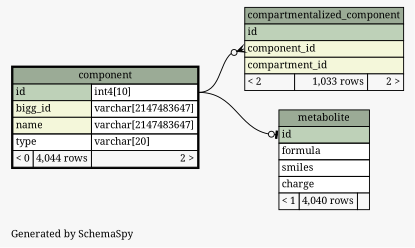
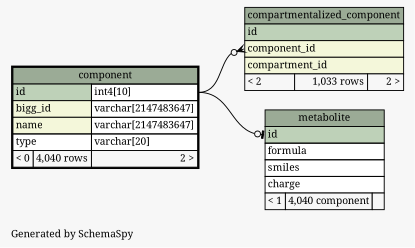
  digraph {
    bgcolor="#f7f7f7"
    fontname="Noto Serif"
    fontsize=11
    label="\nGenerated by SchemaSpy"
    labeljust=l
    nodesep=0.18
    rankdir=RL
    ranksep=0.46
    node [fontname="Noto Serif" fontsize=11 shape=plaintext]
    edge [arrowhead=none arrowsize=0.8 dir=back fontname="Noto Serif" headport="id.type:e"]
    n1 [label=<     <TABLE BORDER="0" CELLBORDER="1" CELLSPACING="0" BGCOLOR="#ffffff">       <TR><TD COLSPAN="3" BGCOLOR="#9bab96" ALIGN="CENTER">compartmentalized_component</TD></TR>       <TR><TD PORT="id" COLSPAN="3" BGCOLOR="#bed1b8" ALIGN="LEFT">id</TD></TR>       <TR><TD PORT="component_id" COLSPAN="3" BGCOLOR="#f4f7da" ALIGN="LEFT">component_id</TD></TR>       <TR><TD PORT="compartment_id" COLSPAN="3" BGCOLOR="#f4f7da" ALIGN="LEFT">compartment_id</TD></TR>       <TR><TD ALIGN="LEFT" BGCOLOR="#f7f7f7">&lt; 2</TD><TD ALIGN="RIGHT" BGCOLOR="#f7f7f7">1,033 rows</TD><TD ALIGN="RIGHT" BGCOLOR="#f7f7f7">2 &gt;</TD></TR>     </TABLE>>]
-   n2 [label=<     <TABLE BORDER="2" CELLBORDER="1" CELLSPACING="0" BGCOLOR="#ffffff">       <TR><TD COLSPAN="3" BGCOLOR="#9bab96" ALIGN="CENTER">component</TD></TR>       <TR><TD PORT="id" COLSPAN="2" BGCOLOR="#bed1b8" ALIGN="LEFT">id</TD><TD PORT="id.type" ALIGN="LEFT">int4[10]</TD></TR>       <TR><TD PORT="bigg_id" COLSPAN="2" BGCOLOR="#f4f7da" ALIGN="LEFT">bigg_id</TD><TD PORT="bigg_id.type" ALIGN="LEFT">varchar[2147483647]</TD></TR>       <TR><TD PORT="name" COLSPAN="2" BGCOLOR="#f4f7da" ALIGN="LEFT">name</TD><TD PORT="name.type" ALIGN="LEFT">varchar[2147483647]</TD></TR>       <TR><TD PORT="type" COLSPAN="2" ALIGN="LEFT">type</TD><TD PORT="type.type" ALIGN="LEFT">varchar[20]</TD></TR>       <TR><TD ALIGN="LEFT" BGCOLOR="#f7f7f7">&lt; 0</TD><TD ALIGN="RIGHT" BGCOLOR="#f7f7f7">4,044 rows</TD><TD ALIGN="RIGHT" BGCOLOR="#f7f7f7">2 &gt;</TD></TR>     </TABLE>>]
-   n3 [label=<     <TABLE BORDER="0" CELLBORDER="1" CELLSPACING="0" BGCOLOR="#ffffff">       <TR><TD COLSPAN="3" BGCOLOR="#9bab96" ALIGN="CENTER">metabolite</TD></TR>       <TR><TD PORT="id" COLSPAN="3" BGCOLOR="#bed1b8" ALIGN="LEFT">id</TD></TR>       <TR><TD PORT="formula" COLSPAN="3" ALIGN="LEFT">formula</TD></TR>       <TR><TD PORT="smiles" COLSPAN="3" ALIGN="LEFT">smiles</TD></TR>       <TR><TD PORT="charge" COLSPAN="3" ALIGN="LEFT">charge</TD></TR>       <TR><TD ALIGN="LEFT" BGCOLOR="#f7f7f7">&lt; 1</TD><TD ALIGN="RIGHT" BGCOLOR="#f7f7f7">4,040 rows</TD><TD ALIGN="RIGHT" BGCOLOR="#f7f7f7">  </TD></TR>     </TABLE>>]
+   n2 [label=<     <TABLE BORDER="2" CELLBORDER="1" CELLSPACING="0" BGCOLOR="#ffffff">       <TR><TD COLSPAN="3" BGCOLOR="#9bab96" ALIGN="CENTER">component</TD></TR>       <TR><TD PORT="id" COLSPAN="2" BGCOLOR="#bed1b8" ALIGN="LEFT">id</TD><TD PORT="id.type" ALIGN="LEFT">int4[10]</TD></TR>       <TR><TD PORT="bigg_id" COLSPAN="2" BGCOLOR="#f4f7da" ALIGN="LEFT">bigg_id</TD><TD PORT="bigg_id.type" ALIGN="LEFT">varchar[2147483647]</TD></TR>       <TR><TD PORT="name" COLSPAN="2" BGCOLOR="#f4f7da" ALIGN="LEFT">name</TD><TD PORT="name.type" ALIGN="LEFT">varchar[2147483647]</TD></TR>       <TR><TD PORT="type" COLSPAN="2" ALIGN="LEFT">type</TD><TD PORT="type.type" ALIGN="LEFT">varchar[20]</TD></TR>       <TR><TD ALIGN="LEFT" BGCOLOR="#f7f7f7">&lt; 0</TD><TD ALIGN="RIGHT" BGCOLOR="#f7f7f7">4,040 rows</TD><TD ALIGN="RIGHT" BGCOLOR="#f7f7f7">2 &gt;</TD></TR>     </TABLE>>]
+   n3 [label=<     <TABLE BORDER="0" CELLBORDER="1" CELLSPACING="0" BGCOLOR="#ffffff">       <TR><TD COLSPAN="3" BGCOLOR="#9bab96" ALIGN="CENTER">metabolite</TD></TR>       <TR><TD PORT="id" COLSPAN="3" BGCOLOR="#bed1b8" ALIGN="LEFT">id</TD></TR>       <TR><TD PORT="formula" COLSPAN="3" ALIGN="LEFT">formula</TD></TR>       <TR><TD PORT="smiles" COLSPAN="3" ALIGN="LEFT">smiles</TD></TR>       <TR><TD PORT="charge" COLSPAN="3" ALIGN="LEFT">charge</TD></TR>       <TR><TD ALIGN="LEFT" BGCOLOR="#f7f7f7">&lt; 1</TD><TD ALIGN="RIGHT" BGCOLOR="#f7f7f7">4,040 component</TD><TD ALIGN="RIGHT" BGCOLOR="#f7f7f7">  </TD></TR>     </TABLE>>]
    n1 -> n2 [arrowtail=crowodot tailport="component_id:w"]
    n3 -> n2 [arrowtail=teeodot tailport="id:w"]
  }
